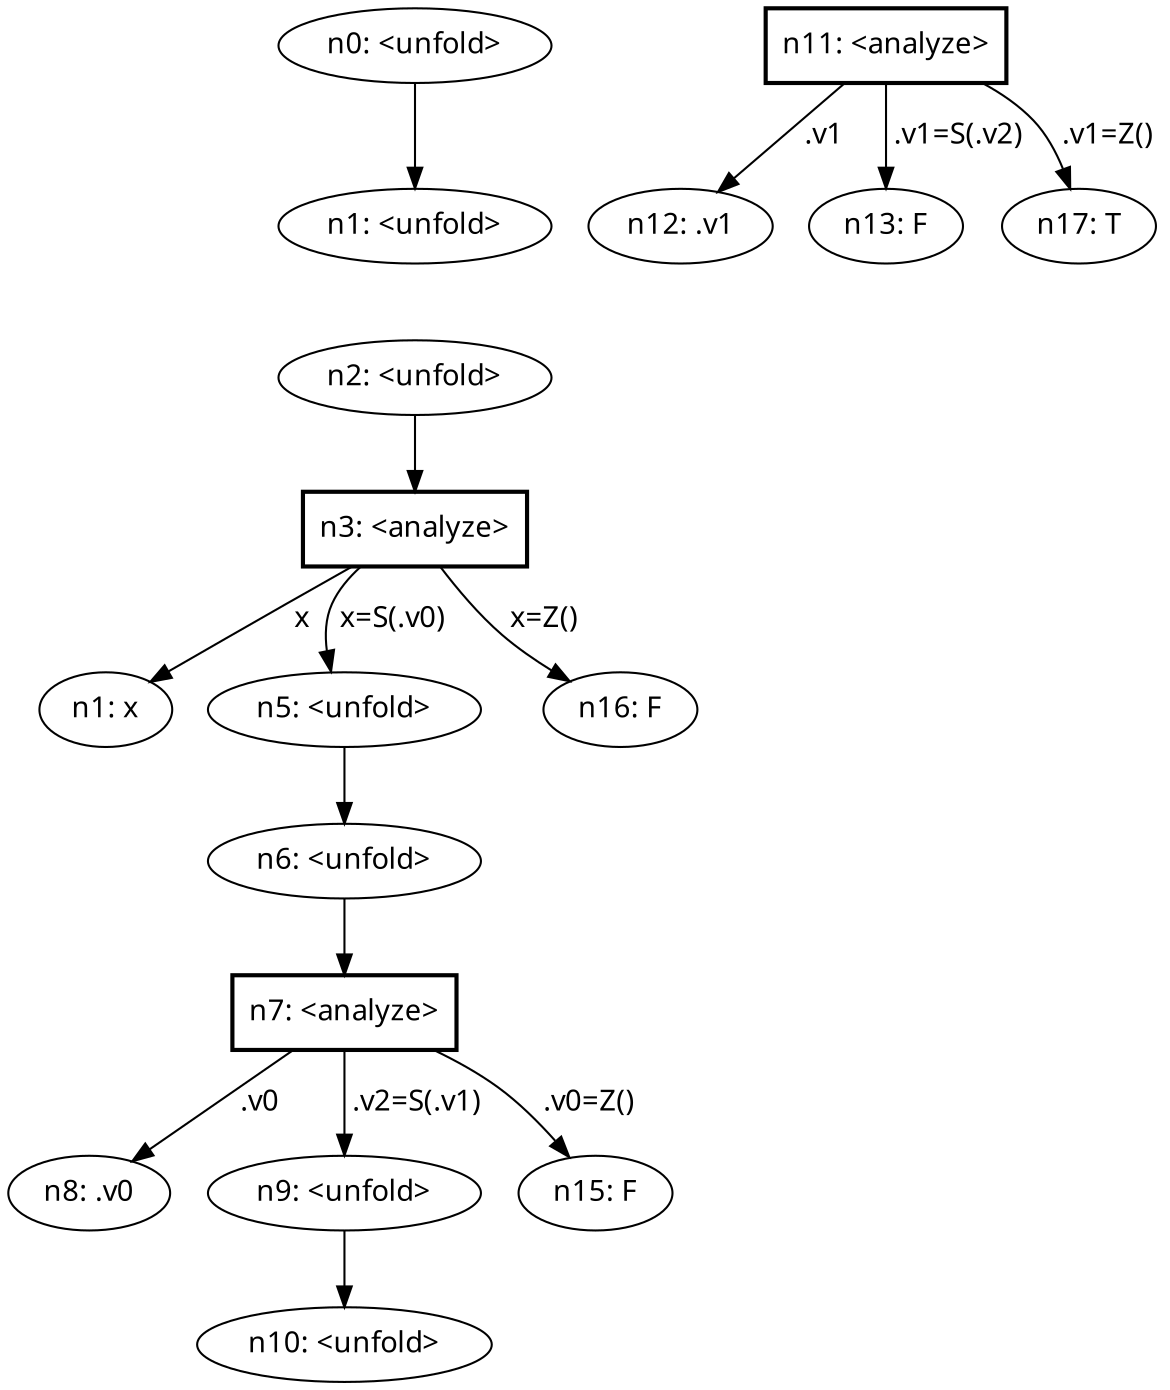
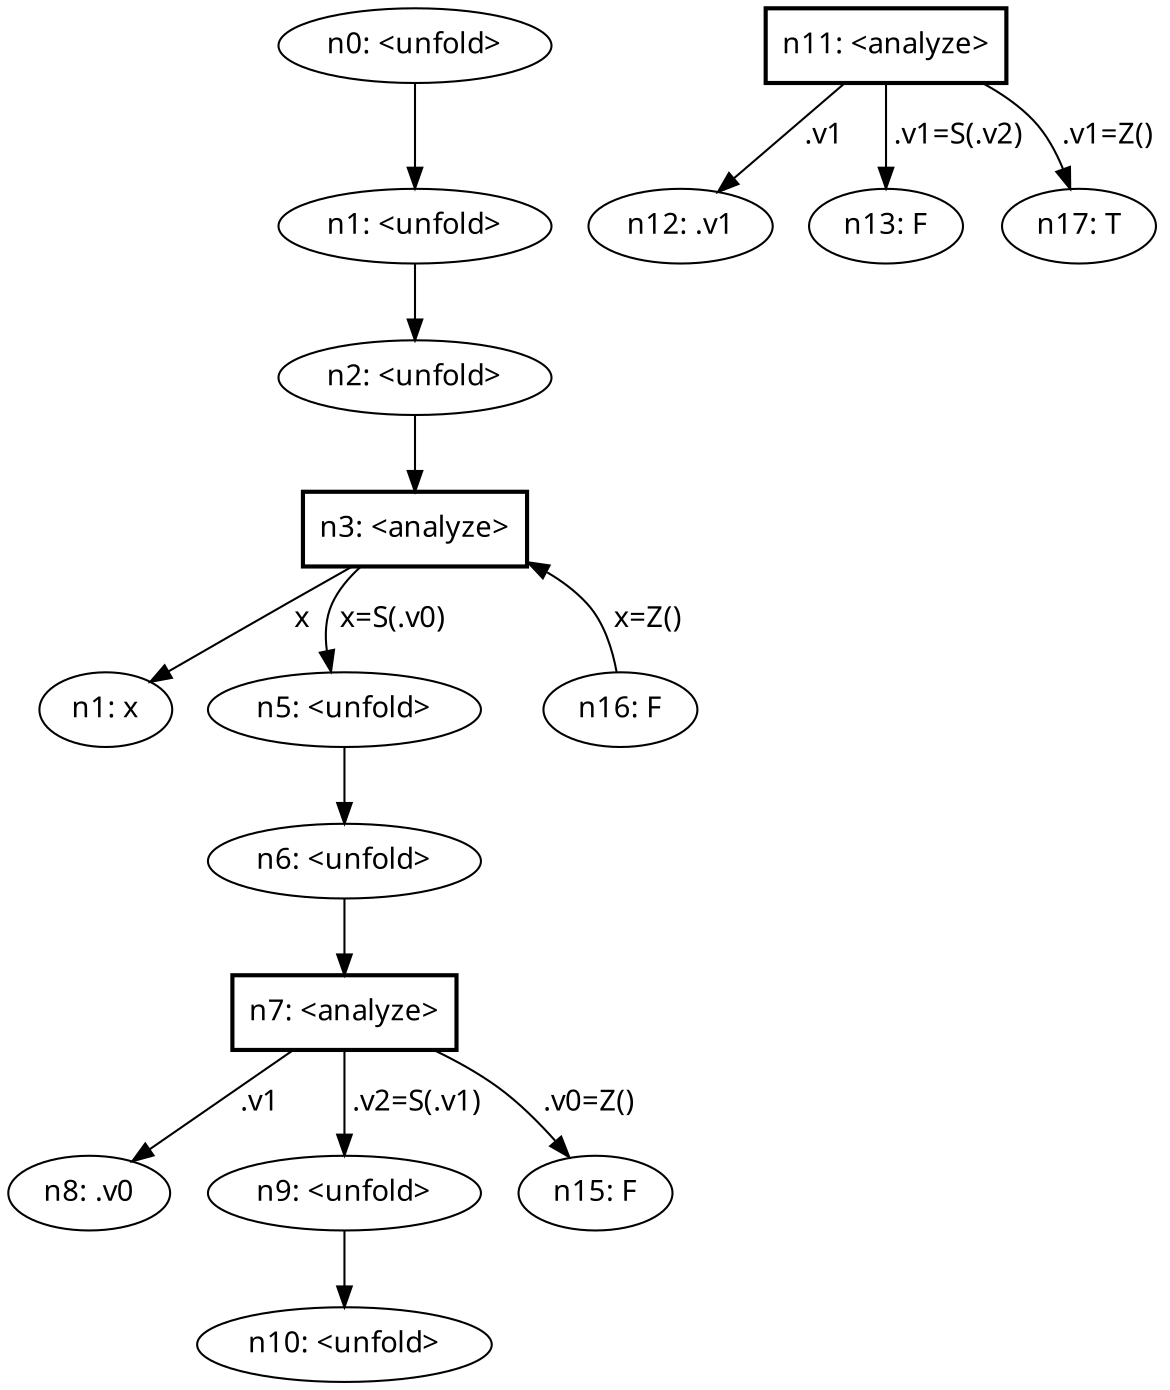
  digraph {
    node [fontname="bold helvetica"]
    edge [fontname="bold helvetica"]
    n1 [label="n0: <unfold>"]
    n2 [label="n1: <unfold>"]
    n3 [label="n2: <unfold>"]
    n4 [label="n3: <analyze>" shape=box style=bold]
    n5 [label="n1: x"]
    n6 [label="n5: <unfold>"]
    n7 [label="n16: F"]
    n8 [label="n6: <unfold>"]
    n9 [label="n7: <analyze>" shape=box style=bold]
    n10 [label="n8: .v0"]
    n11 [label="n9: <unfold>"]
    n12 [label="n15: F"]
    n13 [label="n10: <unfold>"]
    n14 [label="n11: <analyze>" shape=box style=bold]
    n15 [label="n12: .v1"]
    n16 [label="n13: F"]
    n17 [label="n17: T"]
    n1 -> n2
+   n2 -> n3
    n3 -> n4
    n4 -> n5 [label=" x "]
    n4 -> n6 [label=" x=S(.v0) "]
-   n4 -> n7 [label=" x=Z() "]
+   n7 -> n4 [label=" x=Z() "]
    n6 -> n8
    n8 -> n9
-   n9 -> n10 [label=" .v0 "]
+   n9 -> n10 [label=" .v1 "]
    n9 -> n11 [label=" .v2=S(.v1) "]
    n9 -> n12 [label=" .v0=Z() "]
    n11 -> n13
    n14 -> n15 [label=" .v1 "]
    n14 -> n16 [label=" .v1=S(.v2) "]
    n14 -> n17 [label=" .v1=Z() "]
  }
